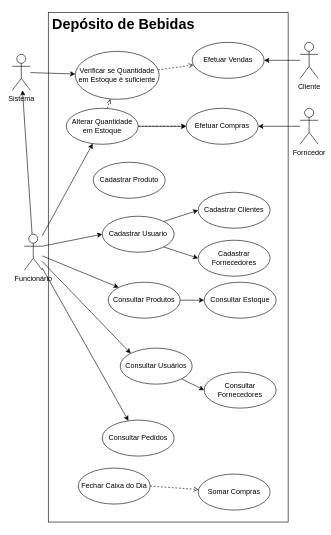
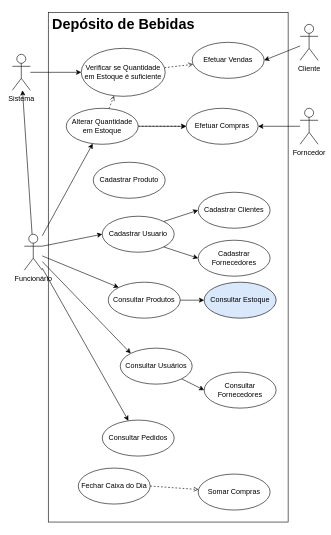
  <mxCell id="0" />
  <mxCell id="1" parent="0" />
  <mxCell id="2" value="" style="rounded=0;whiteSpace=wrap;html=1;" parent="1" vertex="1"><mxGeometry x="80" y="20" width="400" height="850" as="geometry" /></mxCell>
  <mxCell id="3" value="" style="rounded=0;orthogonalLoop=1;jettySize=auto;html=1;" parent="1" source="6" target="24" edge="1"><mxGeometry relative="1" as="geometry" /></mxCell>
  <mxCell id="4" value="" style="edgeStyle=none;rounded=0;orthogonalLoop=1;jettySize=auto;html=1;" parent="1" source="6" target="9" edge="1"><mxGeometry relative="1" as="geometry" /></mxCell>
  <mxCell id="5" value="" style="edgeStyle=none;rounded=0;orthogonalLoop=1;jettySize=auto;html=1;" parent="1" source="6" target="13" edge="1"><mxGeometry relative="1" as="geometry" /></mxCell>
  <mxCell id="6" value="Funcionário" style="shape=umlActor;verticalLabelPosition=bottom;verticalAlign=top;html=1;outlineConnect=0;" parent="1" vertex="1"><mxGeometry x="40" y="390" width="30" height="60" as="geometry" /></mxCell>
  <mxCell id="7" value="Cadastrar Produto" style="ellipse;whiteSpace=wrap;html=1;verticalAlign=middle;" parent="1" vertex="1"><mxGeometry x="155" y="270" width="120" height="60" as="geometry" /></mxCell>
  <mxCell id="8" value="" style="edgeStyle=none;rounded=0;orthogonalLoop=1;jettySize=auto;html=1;startArrow=none;startFill=0;endArrow=open;endFill=0;dashed=1;exitX=1;exitY=0.5;exitDx=0;exitDy=0;" parent="1" source="14" target="25" edge="1"><mxGeometry relative="1" as="geometry" /></mxCell>
  <mxCell id="9" value="Consultar Pedidos" style="ellipse;whiteSpace=wrap;html=1;verticalAlign=middle;" parent="1" vertex="1"><mxGeometry x="170" y="700" width="120" height="60" as="geometry" /></mxCell>
  <mxCell id="10" value="" style="edgeStyle=none;rounded=0;orthogonalLoop=1;jettySize=auto;html=1;" parent="1" source="13" target="15" edge="1"><mxGeometry relative="1" as="geometry" /></mxCell>
  <mxCell id="11" value="" style="edgeStyle=none;rounded=0;orthogonalLoop=1;jettySize=auto;html=1;startArrow=none;startFill=0;endArrow=open;endFill=0;dashed=1;" parent="1" source="13" target="15" edge="1"><mxGeometry relative="1" as="geometry" /></mxCell>
  <mxCell id="12" style="edgeStyle=none;rounded=0;orthogonalLoop=1;jettySize=auto;html=1;startArrow=none;startFill=0;endArrow=open;endFill=0;dashed=1;" parent="1" source="13" target="22" edge="1"><mxGeometry relative="1" as="geometry" /></mxCell>
  <mxCell id="13" value="Alterar Quantidade em Estoque" style="ellipse;whiteSpace=wrap;html=1;verticalAlign=middle;" parent="1" vertex="1"><mxGeometry x="110" y="180" width="120" height="60" as="geometry" /></mxCell>
  <mxCell id="14" value="Fechar Caixa do Dia" style="ellipse;whiteSpace=wrap;html=1;verticalAlign=middle;" parent="1" vertex="1"><mxGeometry x="130" y="780" width="120" height="60" as="geometry" /></mxCell>
  <mxCell id="15" value="Efetuar Compras" style="ellipse;whiteSpace=wrap;html=1;" parent="1" vertex="1"><mxGeometry x="310" y="180" width="120" height="60" as="geometry" /></mxCell>
  <mxCell id="16" value="Efetuar Vendas" style="ellipse;whiteSpace=wrap;html=1;" parent="1" vertex="1"><mxGeometry x="320" y="70" width="120" height="60" as="geometry" /></mxCell>
  <mxCell id="17" style="edgeStyle=none;rounded=0;orthogonalLoop=1;jettySize=auto;html=1;entryX=1;entryY=0.5;entryDx=0;entryDy=0;" parent="1" source="18" target="16" edge="1"><mxGeometry relative="1" as="geometry" /></mxCell>
- <mxCell id="18" value="Cliente&lt;br&gt;" style="shape=umlActor;verticalLabelPosition=bottom;verticalAlign=top;html=1;outlineConnect=0;" parent="1" vertex="1"><mxGeometry x="500" y="70" width="30" height="60" as="geometry" /></mxCell>
+ <mxCell id="18" value="Cliente&lt;br&gt;" style="shape=umlActor;verticalLabelPosition=bottom;verticalAlign=top;html=1;outlineConnect=0;" parent="1" vertex="1"><mxGeometry x="500" y="40" width="30" height="60" as="geometry" /></mxCell>
  <mxCell id="19" style="edgeStyle=none;rounded=0;orthogonalLoop=1;jettySize=auto;html=1;" parent="1" source="20" target="15" edge="1"><mxGeometry relative="1" as="geometry" /></mxCell>
  <mxCell id="20" value="Forncedor" style="shape=umlActor;verticalLabelPosition=bottom;verticalAlign=top;html=1;outlineConnect=0;" parent="1" vertex="1"><mxGeometry x="500" y="180" width="30" height="60" as="geometry" /></mxCell>
  <mxCell id="21" style="edgeStyle=none;rounded=0;orthogonalLoop=1;jettySize=auto;html=1;startArrow=none;startFill=0;endArrow=open;endFill=0;dashed=1;" parent="1" source="22" target="16" edge="1"><mxGeometry relative="1" as="geometry" /></mxCell>
- <mxCell id="22" value="Verificar se Quantidade em Estoque é suficiente" style="ellipse;whiteSpace=wrap;html=1;" parent="1" vertex="1"><mxGeometry x="125" y="85" width="140" height="80" as="geometry" /></mxCell>
+ <mxCell id="22" value="Verificar se Quantidade em Estoque é suficiente" style="ellipse;whiteSpace=wrap;html=1;" parent="1" vertex="1"><mxGeometry x="135" y="80" width="140" height="80" as="geometry" /></mxCell>
  <mxCell id="23" style="edgeStyle=none;rounded=0;orthogonalLoop=1;jettySize=auto;html=1;" parent="1" source="24" target="22" edge="1"><mxGeometry relative="1" as="geometry" /></mxCell>
  <mxCell id="24" value="Sistema" style="shape=umlActor;verticalLabelPosition=bottom;verticalAlign=top;html=1;outlineConnect=0;" parent="1" vertex="1"><mxGeometry x="20" y="90" width="30" height="60" as="geometry" /></mxCell>
  <mxCell id="25" value="Somar Compras" style="ellipse;whiteSpace=wrap;html=1;verticalAlign=middle;" parent="1" vertex="1"><mxGeometry x="330" y="790" width="120" height="60" as="geometry" /></mxCell>
  <mxCell id="26" value="Depósito de Bebidas" style="text;strokeColor=none;fillColor=none;html=1;fontSize=24;fontStyle=1;verticalAlign=middle;align=center;" parent="1" vertex="1"><mxGeometry x="80" y="20" width="250" height="40" as="geometry" /></mxCell>
  <mxCell id="27" value="Consultar Usuários" style="ellipse;whiteSpace=wrap;html=1;verticalAlign=middle;" vertex="1" parent="1"><mxGeometry x="200" y="580" width="120" height="60" as="geometry" /></mxCell>
  <mxCell id="28" value="Consultar Fornecedores" style="ellipse;whiteSpace=wrap;html=1;verticalAlign=middle;" vertex="1" parent="1"><mxGeometry x="340" y="620" width="120" height="60" as="geometry" /></mxCell>
  <mxCell id="29" value="Consultar Produtos" style="ellipse;whiteSpace=wrap;html=1;verticalAlign=middle;" vertex="1" parent="1"><mxGeometry x="180" y="470" width="120" height="60" as="geometry" /></mxCell>
- <mxCell id="30" value="Consultar Estoque" style="ellipse;whiteSpace=wrap;html=1;verticalAlign=middle;" vertex="1" parent="1"><mxGeometry x="340" y="470" width="120" height="60" as="geometry" /></mxCell>
+ <mxCell id="30" value="Consultar Estoque" style="ellipse;whiteSpace=wrap;html=1;verticalAlign=middle;fillColor=#dae8fc;" vertex="1" parent="1"><mxGeometry x="340" y="470" width="120" height="60" as="geometry" /></mxCell>
  <mxCell id="31" value="Cadastrar Usuario" style="ellipse;whiteSpace=wrap;html=1;verticalAlign=middle;" vertex="1" parent="1"><mxGeometry x="170" y="360" width="120" height="60" as="geometry" /></mxCell>
  <mxCell id="32" value="Cadastrar Clientes" style="ellipse;whiteSpace=wrap;html=1;verticalAlign=middle;" vertex="1" parent="1"><mxGeometry x="330" y="320" width="120" height="60" as="geometry" /></mxCell>
  <mxCell id="33" value="Cadastrar Fornecedores" style="ellipse;whiteSpace=wrap;html=1;verticalAlign=middle;" vertex="1" parent="1"><mxGeometry x="330" y="400" width="120" height="60" as="geometry" /></mxCell>
  <mxCell id="34" value="" style="rounded=0;orthogonalLoop=1;jettySize=auto;html=1;entryX=0;entryY=0.5;entryDx=0;entryDy=0;exitX=1;exitY=0.333;exitDx=0;exitDy=0;exitPerimeter=0;" edge="1" parent="1" source="6" target="31"><mxGeometry relative="1" as="geometry"><mxPoint x="80" y="418.75" as="sourcePoint" /><mxPoint x="191.718" y="334.962" as="targetPoint" /></mxGeometry></mxCell>
  <mxCell id="35" value="" style="rounded=0;orthogonalLoop=1;jettySize=auto;html=1;entryX=0;entryY=0;entryDx=0;entryDy=0;" edge="1" parent="1" source="6" target="29"><mxGeometry relative="1" as="geometry"><mxPoint x="80" y="420" as="sourcePoint" /><mxPoint x="180" y="400" as="targetPoint" /></mxGeometry></mxCell>
  <mxCell id="36" value="" style="rounded=0;orthogonalLoop=1;jettySize=auto;html=1;entryX=0;entryY=0;entryDx=0;entryDy=0;" edge="1" parent="1" source="6" target="27"><mxGeometry relative="1" as="geometry"><mxPoint x="80" y="438.289" as="sourcePoint" /><mxPoint x="207.574" y="508.787" as="targetPoint" /></mxGeometry></mxCell>
  <mxCell id="37" value="" style="rounded=0;orthogonalLoop=1;jettySize=auto;html=1;entryX=0;entryY=0.5;entryDx=0;entryDy=0;exitX=1;exitY=0;exitDx=0;exitDy=0;" edge="1" parent="1" source="31" target="32"><mxGeometry relative="1" as="geometry"><mxPoint x="80" y="420" as="sourcePoint" /><mxPoint x="180" y="400" as="targetPoint" /></mxGeometry></mxCell>
  <mxCell id="38" value="" style="rounded=0;orthogonalLoop=1;jettySize=auto;html=1;entryX=0;entryY=0.5;entryDx=0;entryDy=0;exitX=1;exitY=1;exitDx=0;exitDy=0;" edge="1" parent="1" source="31" target="33"><mxGeometry relative="1" as="geometry"><mxPoint x="282.426" y="378.787" as="sourcePoint" /><mxPoint x="340" y="360" as="targetPoint" /></mxGeometry></mxCell>
  <mxCell id="39" value="" style="rounded=0;orthogonalLoop=1;jettySize=auto;html=1;entryX=0;entryY=0.5;entryDx=0;entryDy=0;exitX=1;exitY=0.5;exitDx=0;exitDy=0;" edge="1" parent="1" source="29" target="30"><mxGeometry relative="1" as="geometry"><mxPoint x="280" y="420" as="sourcePoint" /><mxPoint x="340" y="440" as="targetPoint" /></mxGeometry></mxCell>
  <mxCell id="40" value="" style="rounded=0;orthogonalLoop=1;jettySize=auto;html=1;entryX=0;entryY=0.5;entryDx=0;entryDy=0;exitX=1;exitY=1;exitDx=0;exitDy=0;" edge="1" parent="1" source="27" target="28"><mxGeometry relative="1" as="geometry"><mxPoint x="312.426" y="598.787" as="sourcePoint" /><mxPoint x="350" y="590" as="targetPoint" /></mxGeometry></mxCell>
